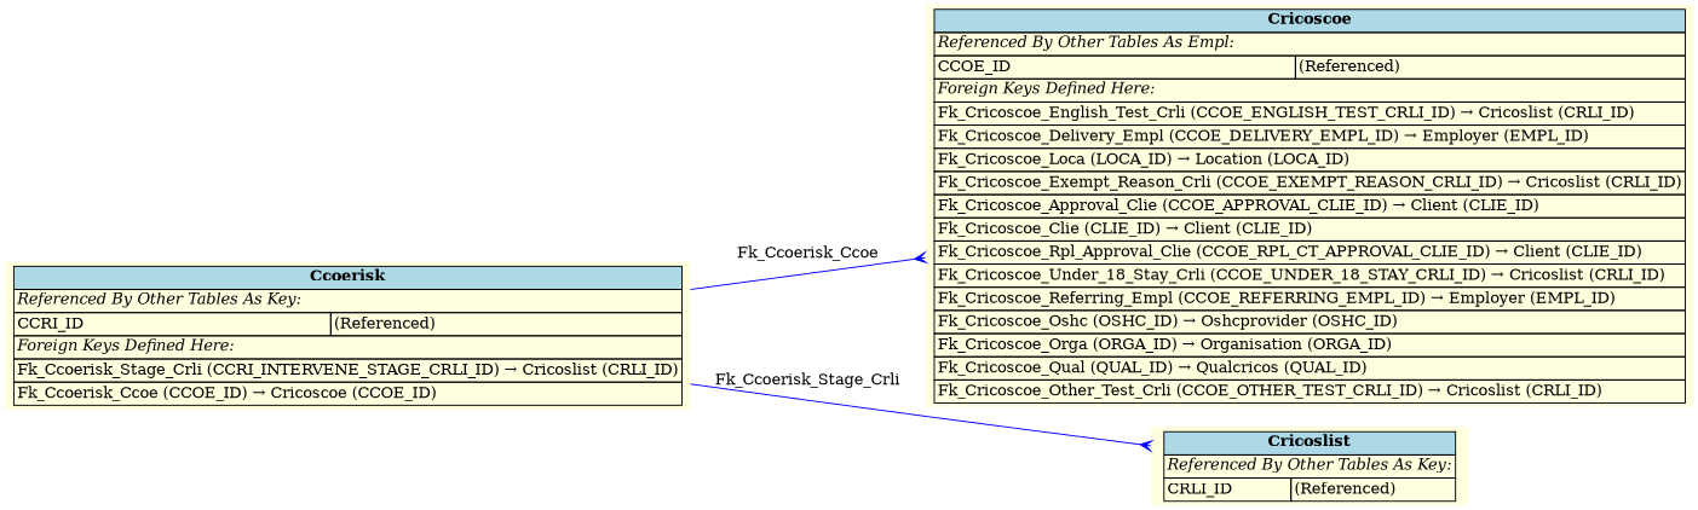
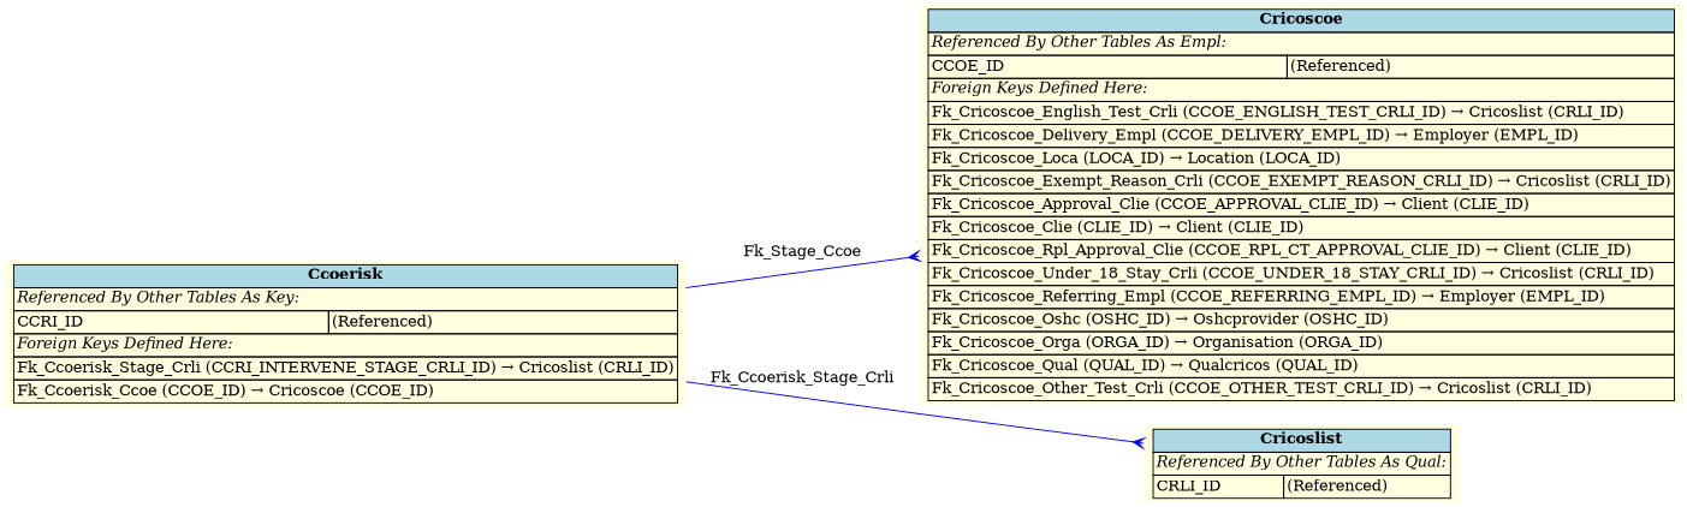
  digraph {
    rankdir=LR
    node [fillcolor=lightyellow shape=plaintext style=filled]
    edge [arrowhead=crow arrowtail=none color=blue dir=both labelfontsize=10]
    n1 [label=<     <TABLE BORDER="0" CELLBORDER="1" CELLSPACING="0" BGCOLOR="lightyellow">       <TR><TD COLSPAN="2" BGCOLOR="lightblue"><B>Ccoerisk</B></TD></TR>       <TR><TD COLSPAN="2" ALIGN="LEFT"><I>Referenced By Other Tables As Key:</I></TD></TR>       <TR><TD ALIGN="LEFT">CCRI_ID</TD><TD ALIGN="LEFT">(Referenced)</TD></TR>       <TR><TD COLSPAN="2" ALIGN="LEFT"><I>Foreign Keys Defined Here:</I></TD></TR>       <TR><TD ALIGN="LEFT" COLSPAN="2">Fk_Ccoerisk_Stage_Crli (CCRI_INTERVENE_STAGE_CRLI_ID) &rarr; Cricoslist (CRLI_ID)</TD></TR>       <TR><TD ALIGN="LEFT" COLSPAN="2">Fk_Ccoerisk_Ccoe (CCOE_ID) &rarr; Cricoscoe (CCOE_ID)</TD></TR>     </TABLE>     >]
    n2 [label=<     <TABLE BORDER="0" CELLBORDER="1" CELLSPACING="0" BGCOLOR="lightyellow">       <TR><TD COLSPAN="2" BGCOLOR="lightblue"><B>Cricoscoe</B></TD></TR>       <TR><TD COLSPAN="2" ALIGN="LEFT"><I>Referenced By Other Tables As Empl:</I></TD></TR>       <TR><TD ALIGN="LEFT">CCOE_ID</TD><TD ALIGN="LEFT">(Referenced)</TD></TR>       <TR><TD COLSPAN="2" ALIGN="LEFT"><I>Foreign Keys Defined Here:</I></TD></TR>       <TR><TD ALIGN="LEFT" COLSPAN="2">Fk_Cricoscoe_English_Test_Crli (CCOE_ENGLISH_TEST_CRLI_ID) &rarr; Cricoslist (CRLI_ID)</TD></TR>       <TR><TD ALIGN="LEFT" COLSPAN="2">Fk_Cricoscoe_Delivery_Empl (CCOE_DELIVERY_EMPL_ID) &rarr; Employer (EMPL_ID)</TD></TR>       <TR><TD ALIGN="LEFT" COLSPAN="2">Fk_Cricoscoe_Loca (LOCA_ID) &rarr; Location (LOCA_ID)</TD></TR>       <TR><TD ALIGN="LEFT" COLSPAN="2">Fk_Cricoscoe_Exempt_Reason_Crli (CCOE_EXEMPT_REASON_CRLI_ID) &rarr; Cricoslist (CRLI_ID)</TD></TR>       <TR><TD ALIGN="LEFT" COLSPAN="2">Fk_Cricoscoe_Approval_Clie (CCOE_APPROVAL_CLIE_ID) &rarr; Client (CLIE_ID)</TD></TR>       <TR><TD ALIGN="LEFT" COLSPAN="2">Fk_Cricoscoe_Clie (CLIE_ID) &rarr; Client (CLIE_ID)</TD></TR>       <TR><TD ALIGN="LEFT" COLSPAN="2">Fk_Cricoscoe_Rpl_Approval_Clie (CCOE_RPL_CT_APPROVAL_CLIE_ID) &rarr; Client (CLIE_ID)</TD></TR>       <TR><TD ALIGN="LEFT" COLSPAN="2">Fk_Cricoscoe_Under_18_Stay_Crli (CCOE_UNDER_18_STAY_CRLI_ID) &rarr; Cricoslist (CRLI_ID)</TD></TR>       <TR><TD ALIGN="LEFT" COLSPAN="2">Fk_Cricoscoe_Referring_Empl (CCOE_REFERRING_EMPL_ID) &rarr; Employer (EMPL_ID)</TD></TR>       <TR><TD ALIGN="LEFT" COLSPAN="2">Fk_Cricoscoe_Oshc (OSHC_ID) &rarr; Oshcprovider (OSHC_ID)</TD></TR>       <TR><TD ALIGN="LEFT" COLSPAN="2">Fk_Cricoscoe_Orga (ORGA_ID) &rarr; Organisation (ORGA_ID)</TD></TR>       <TR><TD ALIGN="LEFT" COLSPAN="2">Fk_Cricoscoe_Qual (QUAL_ID) &rarr; Qualcricos (QUAL_ID)</TD></TR>       <TR><TD ALIGN="LEFT" COLSPAN="2">Fk_Cricoscoe_Other_Test_Crli (CCOE_OTHER_TEST_CRLI_ID) &rarr; Cricoslist (CRLI_ID)</TD></TR>     </TABLE>     >]
-   n3 [label=<     <TABLE BORDER="0" CELLBORDER="1" CELLSPACING="0" BGCOLOR="lightyellow">       <TR><TD COLSPAN="2" BGCOLOR="lightblue"><B>Cricoslist</B></TD></TR>       <TR><TD COLSPAN="2" ALIGN="LEFT"><I>Referenced By Other Tables As Key:</I></TD></TR>       <TR><TD ALIGN="LEFT">CRLI_ID</TD><TD ALIGN="LEFT">(Referenced)</TD></TR>     </TABLE>     >]
-   n1 -> n2 [label=" Fk_Ccoerisk_Ccoe "]
+   n3 [label=<     <TABLE BORDER="0" CELLBORDER="1" CELLSPACING="0" BGCOLOR="lightyellow">       <TR><TD COLSPAN="2" BGCOLOR="lightblue"><B>Cricoslist</B></TD></TR>       <TR><TD COLSPAN="2" ALIGN="LEFT"><I>Referenced By Other Tables As Qual:</I></TD></TR>       <TR><TD ALIGN="LEFT">CRLI_ID</TD><TD ALIGN="LEFT">(Referenced)</TD></TR>     </TABLE>     >]
+   n1 -> n2 [label=" Fk_Stage_Ccoe "]
    n1 -> n3 [label=" Fk_Ccoerisk_Stage_Crli "]
  }
